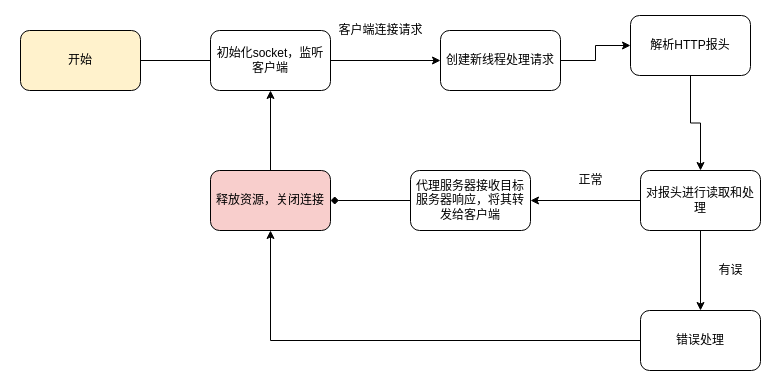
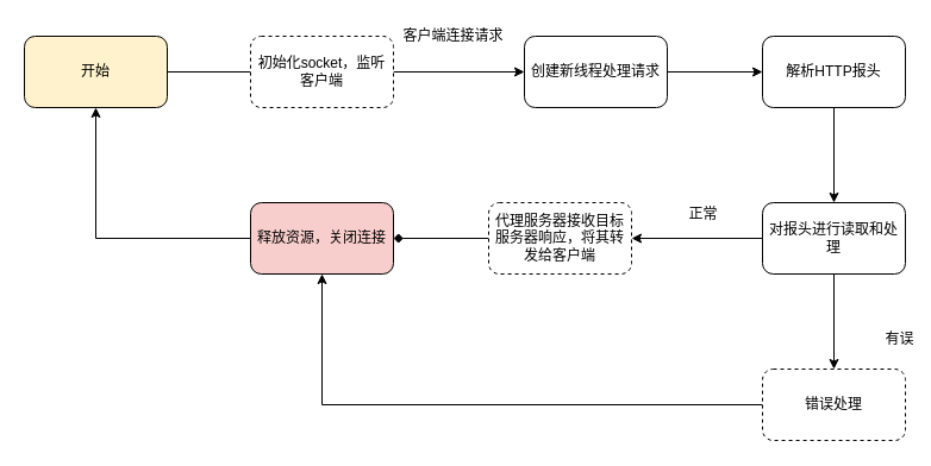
  <mxCell id="0" />
  <mxCell id="1" parent="0" />
  <mxCell id="2" value="" style="edgeStyle=orthogonalEdgeStyle;rounded=0;orthogonalLoop=1;jettySize=auto;html=1;endArrow=none;" edge="1" parent="1" source="3" target="5"><mxGeometry relative="1" as="geometry" /></mxCell>
  <mxCell id="3" value="开始" style="rounded=1;whiteSpace=wrap;html=1;fillColor=#fff2cc;" vertex="1" parent="1"><mxGeometry x="20" y="30" width="120" height="60" as="geometry" /></mxCell>
  <mxCell id="4" value="" style="edgeStyle=orthogonalEdgeStyle;rounded=0;orthogonalLoop=1;jettySize=auto;html=1;" edge="1" parent="1" source="5" target="7"><mxGeometry relative="1" as="geometry" /></mxCell>
- <mxCell id="5" value="初始化socket，监听客户端" style="whiteSpace=wrap;html=1;rounded=1;" vertex="1" parent="1"><mxGeometry x="210" y="30" width="120" height="60" as="geometry" /></mxCell>
+ <mxCell id="5" value="初始化socket，监听客户端" style="whiteSpace=wrap;html=1;rounded=1;dashed=1;" vertex="1" parent="1"><mxGeometry x="210" y="30" width="120" height="60" as="geometry" /></mxCell>
  <mxCell id="6" value="" style="edgeStyle=orthogonalEdgeStyle;rounded=0;orthogonalLoop=1;jettySize=auto;html=1;" edge="1" parent="1" source="7" target="9"><mxGeometry relative="1" as="geometry" /></mxCell>
  <mxCell id="7" value="创建新线程处理请求" style="whiteSpace=wrap;html=1;rounded=1;" vertex="1" parent="1"><mxGeometry x="440" y="30" width="120" height="60" as="geometry" /></mxCell>
  <mxCell id="8" value="" style="edgeStyle=orthogonalEdgeStyle;rounded=0;orthogonalLoop=1;jettySize=auto;html=1;" edge="1" parent="1" source="9" target="12"><mxGeometry relative="1" as="geometry" /></mxCell>
- <mxCell id="9" value="解析HTTP报头" style="whiteSpace=wrap;html=1;rounded=1;" vertex="1" parent="1"><mxGeometry x="630" y="15" width="120" height="60" as="geometry" /></mxCell>
+ <mxCell id="9" value="解析HTTP报头" style="whiteSpace=wrap;html=1;rounded=1;" vertex="1" parent="1"><mxGeometry x="640" y="30" width="120" height="60" as="geometry" /></mxCell>
  <mxCell id="10" value="" style="edgeStyle=orthogonalEdgeStyle;rounded=0;orthogonalLoop=1;jettySize=auto;html=1;" edge="1" parent="1" source="12" target="14"><mxGeometry relative="1" as="geometry" /></mxCell>
  <mxCell id="11" value="" style="edgeStyle=orthogonalEdgeStyle;rounded=0;orthogonalLoop=1;jettySize=auto;html=1;" edge="1" parent="1" source="12" target="18"><mxGeometry relative="1" as="geometry" /></mxCell>
  <mxCell id="12" value="对报头进行读取和处理" style="whiteSpace=wrap;html=1;rounded=1;" vertex="1" parent="1"><mxGeometry x="640" y="170" width="120" height="60" as="geometry" /></mxCell>
  <mxCell id="13" value="" style="edgeStyle=orthogonalEdgeStyle;rounded=0;orthogonalLoop=1;jettySize=auto;html=1;endArrow=diamond;" edge="1" parent="1" source="14" target="16"><mxGeometry relative="1" as="geometry" /></mxCell>
- <mxCell id="14" value="代理服务器接收目标服务器响应，将其转发给客户端" style="whiteSpace=wrap;html=1;rounded=1;" vertex="1" parent="1"><mxGeometry x="410" y="170" width="120" height="60" as="geometry" /></mxCell>
- <mxCell id="15" value="" style="edgeStyle=orthogonalEdgeStyle;rounded=0;orthogonalLoop=1;jettySize=auto;html=1;" edge="1" parent="1" source="16" target="5"><mxGeometry relative="1" as="geometry" /></mxCell>
+ <mxCell id="14" value="代理服务器接收目标服务器响应，将其转发给客户端" style="whiteSpace=wrap;html=1;rounded=1;dashed=1;" vertex="1" parent="1"><mxGeometry x="410" y="170" width="120" height="60" as="geometry" /></mxCell>
+ <mxCell id="15" value="" style="edgeStyle=orthogonalEdgeStyle;rounded=0;orthogonalLoop=1;jettySize=auto;html=1;" edge="1" parent="1" source="16" target="3"><mxGeometry relative="1" as="geometry" /></mxCell>
  <mxCell id="16" value="释放资源，关闭连接" style="whiteSpace=wrap;html=1;rounded=1;fillColor=#f8cecc;" vertex="1" parent="1"><mxGeometry x="210" y="170" width="120" height="60" as="geometry" /></mxCell>
  <mxCell id="17" style="edgeStyle=orthogonalEdgeStyle;rounded=0;orthogonalLoop=1;jettySize=auto;html=1;exitX=0;exitY=0.5;exitDx=0;exitDy=0;entryX=0.5;entryY=1;entryDx=0;entryDy=0;" edge="1" parent="1" source="18" target="16"><mxGeometry relative="1" as="geometry" /></mxCell>
- <mxCell id="18" value="错误处理" style="whiteSpace=wrap;html=1;rounded=1;" vertex="1" parent="1"><mxGeometry x="640" y="310" width="120" height="60" as="geometry" /></mxCell>
+ <mxCell id="18" value="错误处理" style="whiteSpace=wrap;html=1;rounded=1;dashed=1;" vertex="1" parent="1"><mxGeometry x="640" y="310" width="120" height="60" as="geometry" /></mxCell>
  <mxCell id="19" value="客户端连接请求" style="text;html=1;align=center;verticalAlign=middle;resizable=0;points=[];autosize=1;" vertex="1" parent="1"><mxGeometry x="330" y="20" width="100" height="20" as="geometry" /></mxCell>
- <mxCell id="20" value="有误" style="text;html=1;align=center;verticalAlign=middle;resizable=0;points=[];autosize=1;" vertex="1" parent="1"><mxGeometry x="710" y="260" width="40" height="20" as="geometry" /></mxCell>
+ <mxCell id="20" value="有误" style="text;html=1;align=center;verticalAlign=middle;resizable=0;points=[];autosize=1;" vertex="1" parent="1"><mxGeometry x="735" y="275" width="40" height="20" as="geometry" /></mxCell>
  <mxCell id="21" value="正常" style="text;html=1;align=center;verticalAlign=middle;resizable=0;points=[];autosize=1;" vertex="1" parent="1"><mxGeometry x="570" y="170" width="40" height="20" as="geometry" /></mxCell>
